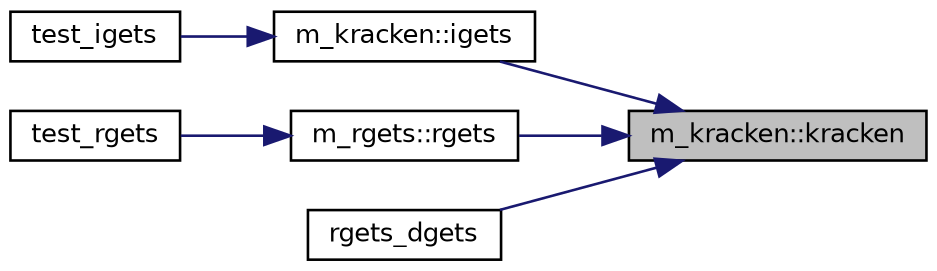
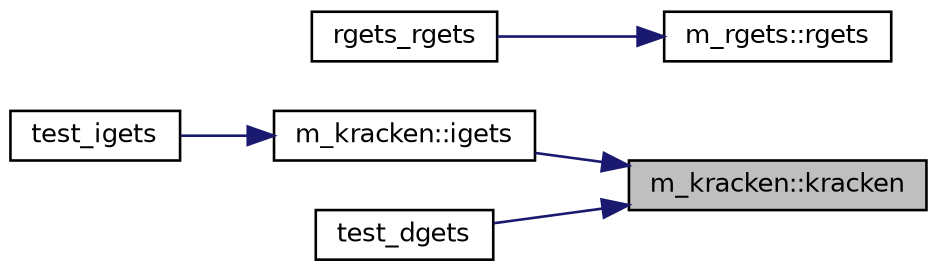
  digraph {
    rankdir=RL
    node [color=black fillcolor=white fontname=Helvetica fontsize=10 shape=record style=filled]
    edge [color=midnightblue dir=back fontname=Helvetica fontsize=10 labelfontname=Helvetica labelfontsize=10 style=solid]
    n1 [fillcolor=grey75 fontcolor=black height=0.2 label="m_kracken::kracken" width=0.4]
    n2 [height=0.2 label="m_kracken::igets" width=0.4]
    n3 [height=0.2 label="m_rgets::rgets" width=0.4]
-   n4 [height=0.2 label=rgets_dgets width=0.4]
+   n4 [height=0.2 label=test_dgets width=0.4]
    n5 [height=0.2 label=test_igets width=0.4]
-   n6 [height=0.2 label=test_rgets width=0.4]
+   n6 [height=0.2 label=rgets_rgets width=0.4]
    n1 -> n2
-   n1 -> n3
    n1 -> n4
    n2 -> n5
    n3 -> n6
  }
